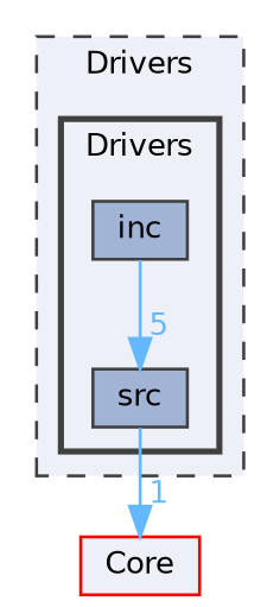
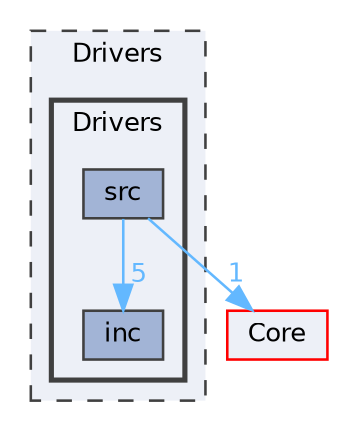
  digraph {
    compound=true
    node [color=grey25 fillcolor="#a2b4d6" fontname=Helvetica fontsize=10 shape=box style=filled]
    edge [color=steelblue1 fontcolor=steelblue1 fontname=Helvetica fontsize=10 labeldistance=1.5 labelfontname=Helvetica labelfontsize=10]
    n1 [height=0.2 label=inc width=0.4]
    n2 [height=0.2 label=src width=0.4]
    n3 [color=red fillcolor="#edf0f7" height=0.2 label=Core width=0.4]
    subgraph cluster_1 {
      bgcolor="#edf0f7"
      fontname=Helvetica
      fontsize=10
      label=Drivers
      pencolor=grey25
      style="filled,dashed"
      subgraph cluster_2 {
        bgcolor="#edf0f7"
        fontname=Helvetica
        fontsize=10
        label=Drivers
        pencolor=grey25
        style="filled,bold"
        n1
        n2
      }
    }
-   n1 -> n2 [headlabel=5]
+   n2 -> n1 [headlabel=5]
    n2 -> n3 [headlabel=1]
  }
